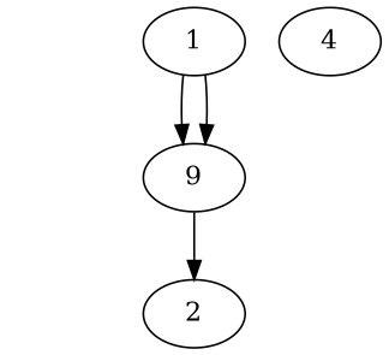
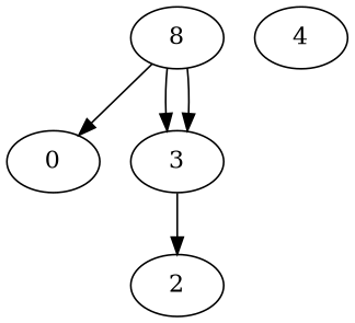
  digraph {
    edge [some_int=5]
-   1
-   3 [label=9]
+   1 [label=8]
+   0
+   3
    2
    4
+   1 -> 0 [weight=1]
    1 -> 3 [some_int=4 weight=.5]
    1 -> 3 [weight=2.5 some_int=""]
    3 -> 2 [weight=1.5]
  }
